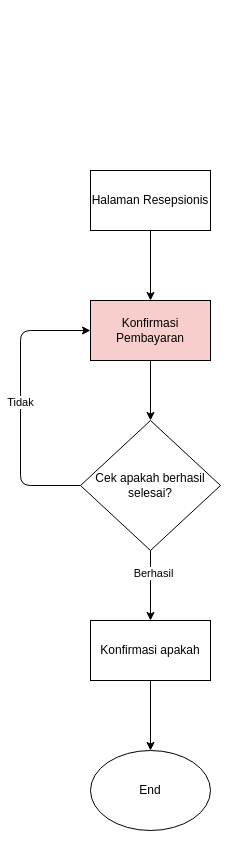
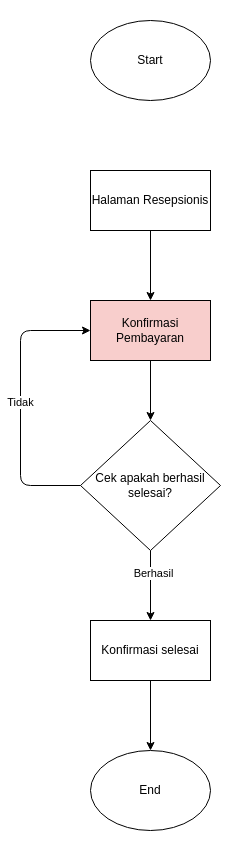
  <mxCell id="0" />
  <mxCell id="1" parent="0" />
+ <mxCell id="2" value="Start" style="ellipse;whiteSpace=wrap;html=1;" parent="1" vertex="1"><mxGeometry x="90" y="20" width="120" height="80" as="geometry" /></mxCell>
  <mxCell id="3" value="Halaman Resepsionis" style="rounded=0;whiteSpace=wrap;html=1;" parent="1" vertex="1"><mxGeometry x="90" y="170" width="120" height="60" as="geometry" /></mxCell>
  <mxCell id="4" value="Konfirmasi Pembayaran" style="rounded=0;whiteSpace=wrap;html=1;fillColor=#f8cecc;" parent="1" vertex="1"><mxGeometry x="90" y="300" width="120" height="60" as="geometry" /></mxCell>
  <mxCell id="5" value="" style="endArrow=classic;html=1;exitX=0.5;exitY=1;exitDx=0;exitDy=0;" parent="1" source="3" edge="1"><mxGeometry width="50" height="50" relative="1" as="geometry"><mxPoint x="120" y="360" as="sourcePoint" /><mxPoint x="150" y="300" as="targetPoint" /></mxGeometry></mxCell>
  <mxCell id="6" value="Cek apakah berhasil selesai?" style="rhombus;whiteSpace=wrap;html=1;" parent="1" vertex="1"><mxGeometry x="80" y="420" width="140" height="130" as="geometry" /></mxCell>
- <mxCell id="7" value="Konfirmasi apakah" style="rounded=0;whiteSpace=wrap;html=1;" parent="1" vertex="1"><mxGeometry x="90" y="620" width="120" height="60" as="geometry" /></mxCell>
+ <mxCell id="7" value="Konfirmasi selesai" style="rounded=0;whiteSpace=wrap;html=1;" parent="1" vertex="1"><mxGeometry x="90" y="620" width="120" height="60" as="geometry" /></mxCell>
  <mxCell id="8" value="" style="endArrow=classic;html=1;exitX=0.5;exitY=1;exitDx=0;exitDy=0;entryX=0.5;entryY=0;entryDx=0;entryDy=0;" parent="1" source="4" target="6" edge="1"><mxGeometry width="50" height="50" relative="1" as="geometry"><mxPoint x="110" y="520" as="sourcePoint" /><mxPoint x="160" y="470" as="targetPoint" /></mxGeometry></mxCell>
  <mxCell id="9" value="" style="endArrow=classic;html=1;entryX=0.5;entryY=0;entryDx=0;entryDy=0;exitX=0.5;exitY=1;exitDx=0;exitDy=0;" parent="1" source="6" target="7" edge="1"><mxGeometry width="50" height="50" relative="1" as="geometry"><mxPoint x="110" y="540" as="sourcePoint" /><mxPoint x="160" y="490" as="targetPoint" /></mxGeometry></mxCell>
  <mxCell id="10" value="Berhasil" style="edgeLabel;html=1;align=center;verticalAlign=middle;resizable=0;points=[];" parent="9" vertex="1" connectable="0"><mxGeometry x="-0.381" y="2" relative="1" as="geometry"><mxPoint as="offset" /></mxGeometry></mxCell>
  <mxCell id="11" value="Tidak" style="endArrow=classic;html=1;exitX=0;exitY=0.5;exitDx=0;exitDy=0;entryX=0;entryY=0.5;entryDx=0;entryDy=0;" parent="1" source="6" target="4" edge="1"><mxGeometry width="50" height="50" relative="1" as="geometry"><mxPoint x="30" y="410" as="sourcePoint" /><mxPoint x="20" y="320" as="targetPoint" /><Array as="points"><mxPoint x="20" y="485" /><mxPoint x="20" y="330" /></Array></mxGeometry></mxCell>
  <mxCell id="12" value="End" style="ellipse;whiteSpace=wrap;html=1;" parent="1" vertex="1"><mxGeometry x="90" y="750" width="120" height="80" as="geometry" /></mxCell>
  <mxCell id="13" value="" style="endArrow=classic;html=1;entryX=0.5;entryY=0;entryDx=0;entryDy=0;exitX=0.5;exitY=1;exitDx=0;exitDy=0;" parent="1" source="7" target="12" edge="1"><mxGeometry width="50" height="50" relative="1" as="geometry"><mxPoint x="120" y="730" as="sourcePoint" /><mxPoint x="170" y="680" as="targetPoint" /></mxGeometry></mxCell>
